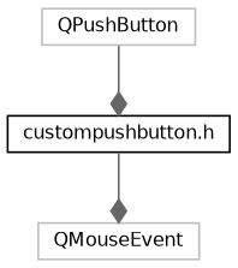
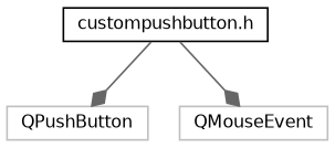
  digraph {
    node [color=grey75 fillcolor=white fontname=Helvetica fontsize=10 shape=record style=filled]
    edge [arrowhead=diamond color=gray40 fontname=Helvetica fontsize=10 labelfontname=Helvetica labelfontsize=10 style=solid]
    n1 [color=black height=0.2 label="custompushbutton.h" width=0.4]
    n2 [height=0.2 label=QPushButton width=0.4]
    n3 [height=0.2 label=QMouseEvent width=0.4]
-   n2 -> n1
+   n1 -> n2
    n1 -> n3
  }
